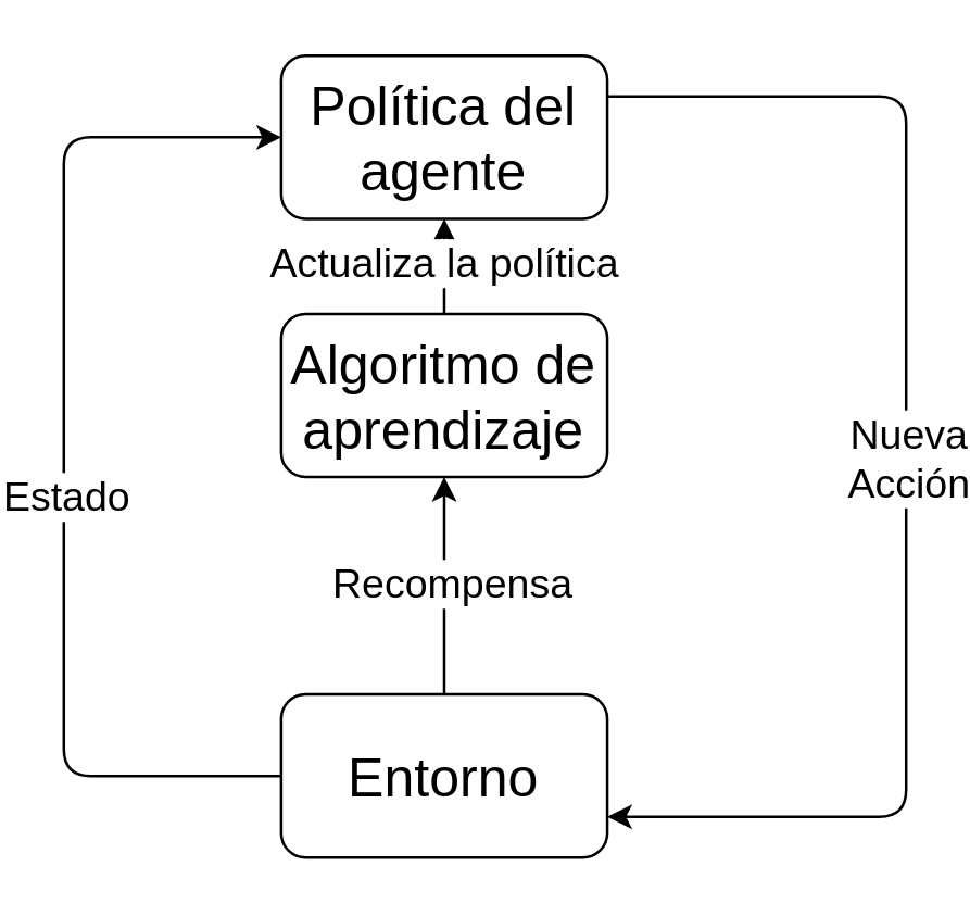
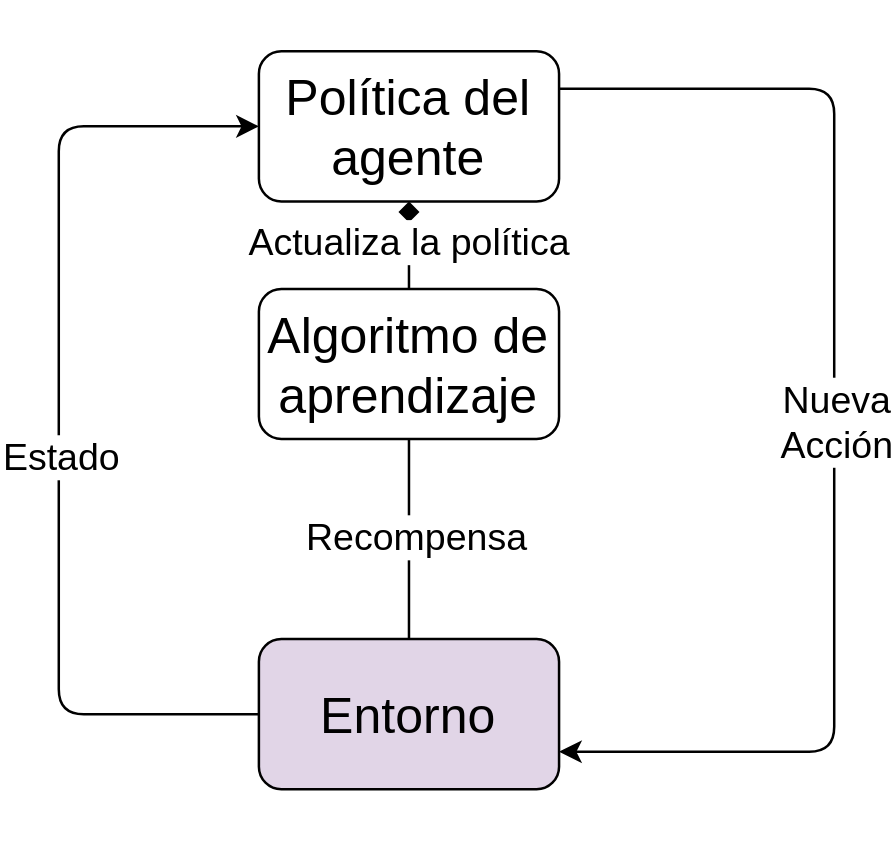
  <mxCell id="0" />
  <mxCell id="1" parent="0" />
  <mxCell id="2" value="Política del agente" style="rounded=1;whiteSpace=wrap;html=1;fontSize=20;" vertex="1" parent="1"><mxGeometry x="100" y="20" width="120" height="60" as="geometry" /></mxCell>
- <mxCell id="3" style="edgeStyle=none;html=1;entryX=0.5;entryY=1;entryDx=0;entryDy=0;" edge="1" parent="1" source="5" target="10"><mxGeometry relative="1" as="geometry" /></mxCell>
+ <mxCell id="3" style="edgeStyle=none;html=1;entryX=0.5;entryY=1;entryDx=0;entryDy=0;endArrow=none;" edge="1" parent="1" source="5" target="10"><mxGeometry relative="1" as="geometry" /></mxCell>
  <mxCell id="4" value="&lt;span style=&quot;color: rgb(0, 0, 0);&quot;&gt;Recompensa&lt;/span&gt;" style="edgeLabel;html=1;align=center;verticalAlign=middle;resizable=0;points=[];fontSize=15;" vertex="1" connectable="0" parent="3"><mxGeometry x="0.04" y="-2" relative="1" as="geometry"><mxPoint as="offset" /></mxGeometry></mxCell>
- <mxCell id="5" value="Entorno" style="rounded=1;whiteSpace=wrap;html=1;fontSize=20;" vertex="1" parent="1"><mxGeometry x="100" y="255" width="120" height="60" as="geometry" /></mxCell>
+ <mxCell id="5" value="Entorno" style="rounded=1;whiteSpace=wrap;html=1;fontSize=20;fillColor=#e1d5e7;" vertex="1" parent="1"><mxGeometry x="100" y="255" width="120" height="60" as="geometry" /></mxCell>
  <mxCell id="6" style="edgeStyle=elbowEdgeStyle;html=1;entryX=1;entryY=0.75;entryDx=0;entryDy=0;elbow=vertical;exitX=1;exitY=0.25;exitDx=0;exitDy=0;" edge="1" parent="1" source="2" target="5"><mxGeometry relative="1" as="geometry"><mxPoint x="230" y="-5" as="sourcePoint" /><mxPoint x="230" y="25" as="targetPoint" /><Array as="points"><mxPoint x="330" y="75" /></Array></mxGeometry></mxCell>
  <mxCell id="7" value="Nueva&lt;div&gt;Acción&lt;/div&gt;" style="edgeLabel;html=1;align=center;verticalAlign=middle;resizable=0;points=[];fontSize=15;" vertex="1" connectable="0" parent="6"><mxGeometry x="0.116" y="-4" relative="1" as="geometry"><mxPoint x="4" y="-29" as="offset" /></mxGeometry></mxCell>
- <mxCell id="8" style="edgeStyle=none;html=1;entryX=0.5;entryY=1;entryDx=0;entryDy=0;" edge="1" parent="1" source="10" target="2"><mxGeometry relative="1" as="geometry"><mxPoint x="170" y="75" as="targetPoint" /></mxGeometry></mxCell>
+ <mxCell id="8" style="edgeStyle=none;html=1;entryX=0.5;entryY=1;entryDx=0;entryDy=0;endArrow=diamond;" edge="1" parent="1" source="10" target="2"><mxGeometry relative="1" as="geometry"><mxPoint x="170" y="75" as="targetPoint" /></mxGeometry></mxCell>
  <mxCell id="9" value="Actualiza la política" style="edgeLabel;html=1;align=center;verticalAlign=middle;resizable=0;points=[];fontSize=15;" vertex="1" connectable="0" parent="8"><mxGeometry x="0.145" y="1" relative="1" as="geometry"><mxPoint as="offset" /></mxGeometry></mxCell>
  <mxCell id="10" value="Algoritmo de aprendizaje" style="rounded=1;whiteSpace=wrap;html=1;fontSize=20;" vertex="1" parent="1"><mxGeometry x="100" y="115" width="120" height="60" as="geometry" /></mxCell>
  <mxCell id="11" style="edgeStyle=elbowEdgeStyle;html=1;elbow=vertical;exitX=0;exitY=0.5;exitDx=0;exitDy=0;entryX=0;entryY=0.5;entryDx=0;entryDy=0;" edge="1" parent="1" source="5" target="2"><mxGeometry relative="1" as="geometry"><mxPoint x="230" y="10" as="sourcePoint" /><mxPoint x="50" y="285" as="targetPoint" /><Array as="points"><mxPoint x="20" y="155" /></Array></mxGeometry></mxCell>
  <mxCell id="12" value="Estado" style="edgeLabel;html=1;align=center;verticalAlign=middle;resizable=0;points=[];fontSize=15;" vertex="1" connectable="0" parent="11"><mxGeometry x="0.116" y="-4" relative="1" as="geometry"><mxPoint x="-4" y="36" as="offset" /></mxGeometry></mxCell>
